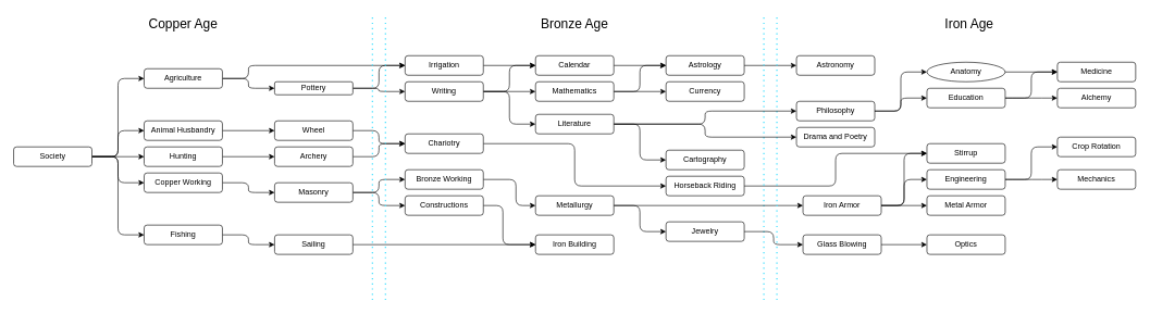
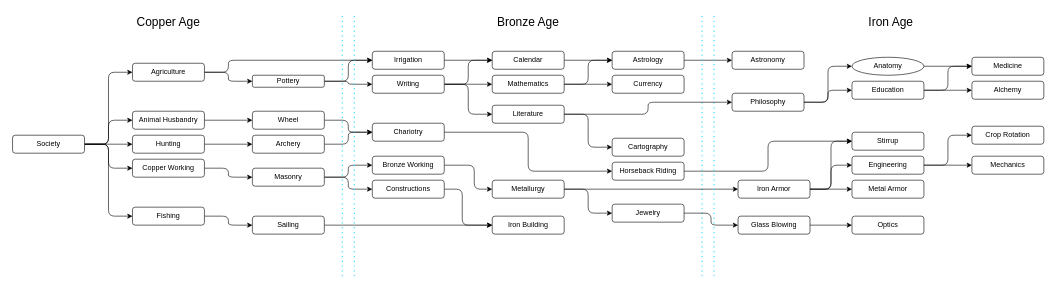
  <mxCell id="0" />
  <mxCell id="1" parent="0" />
  <mxCell id="2" style="edgeStyle=orthogonalEdgeStyle;rounded=1;orthogonalLoop=1;jettySize=auto;html=1;entryX=0;entryY=0.5;entryDx=0;entryDy=0;curved=0;" edge="1" parent="1" source="4" target="13"><mxGeometry relative="1" as="geometry" /></mxCell>
  <mxCell id="3" style="edgeStyle=orthogonalEdgeStyle;curved=0;rounded=1;orthogonalLoop=1;jettySize=auto;html=1;entryX=0;entryY=0.5;entryDx=0;entryDy=0;" edge="1" parent="1" source="4" target="51"><mxGeometry relative="1" as="geometry"><Array as="points"><mxPoint x="380" y="120" /><mxPoint x="380" y="100" /></Array></mxGeometry></mxCell>
  <mxCell id="4" value="Agricultu&lt;span style=&quot;background-color: transparent; color: light-dark(rgb(0, 0, 0), rgb(255, 255, 255));&quot;&gt;re&lt;/span&gt;" style="rounded=1;whiteSpace=wrap;html=1;" vertex="1" parent="1"><mxGeometry x="220" y="105" width="120" height="30" as="geometry" /></mxCell>
  <mxCell id="5" style="edgeStyle=orthogonalEdgeStyle;rounded=1;orthogonalLoop=1;jettySize=auto;html=1;exitX=1;exitY=0.5;exitDx=0;exitDy=0;entryX=0;entryY=0.5;entryDx=0;entryDy=0;curved=0;" edge="1" parent="1" source="6" target="15"><mxGeometry relative="1" as="geometry" /></mxCell>
  <mxCell id="6" value="Animal H&lt;span style=&quot;background-color: transparent; color: light-dark(rgb(0, 0, 0), rgb(255, 255, 255));&quot;&gt;usbandry&lt;/span&gt;" style="rounded=1;whiteSpace=wrap;html=1;" vertex="1" parent="1"><mxGeometry x="220" y="185" width="120" height="30" as="geometry" /></mxCell>
  <mxCell id="7" style="edgeStyle=orthogonalEdgeStyle;rounded=1;orthogonalLoop=1;jettySize=auto;html=1;entryX=0;entryY=0.5;entryDx=0;entryDy=0;curved=0;" edge="1" parent="1" source="8" target="20"><mxGeometry relative="1" as="geometry" /></mxCell>
  <mxCell id="8" value="Fishing" style="rounded=1;whiteSpace=wrap;html=1;" vertex="1" parent="1"><mxGeometry x="220" y="345" width="120" height="30" as="geometry" /></mxCell>
  <mxCell id="9" style="edgeStyle=orthogonalEdgeStyle;rounded=1;orthogonalLoop=1;jettySize=auto;html=1;entryX=0;entryY=0.5;entryDx=0;entryDy=0;curved=0;" edge="1" parent="1" source="10" target="22"><mxGeometry relative="1" as="geometry" /></mxCell>
  <mxCell id="10" value="Hunting" style="rounded=1;whiteSpace=wrap;html=1;" vertex="1" parent="1"><mxGeometry x="220" y="225" width="120" height="30" as="geometry" /></mxCell>
  <mxCell id="11" style="edgeStyle=orthogonalEdgeStyle;curved=0;rounded=1;orthogonalLoop=1;jettySize=auto;html=1;entryX=0;entryY=0.5;entryDx=0;entryDy=0;" edge="1" parent="1" source="13" target="26"><mxGeometry relative="1" as="geometry" /></mxCell>
  <mxCell id="12" style="edgeStyle=orthogonalEdgeStyle;curved=0;rounded=1;orthogonalLoop=1;jettySize=auto;html=1;entryX=0;entryY=0.5;entryDx=0;entryDy=0;" edge="1" parent="1" source="13" target="51"><mxGeometry relative="1" as="geometry" /></mxCell>
  <mxCell id="13" value="Pottery" style="rounded=1;whiteSpace=wrap;html=1;" vertex="1" parent="1"><mxGeometry x="420" y="125" width="120" height="20" as="geometry" /></mxCell>
  <mxCell id="14" style="edgeStyle=orthogonalEdgeStyle;curved=0;rounded=1;orthogonalLoop=1;jettySize=auto;html=1;entryX=0;entryY=0.5;entryDx=0;entryDy=0;" edge="1" parent="1" source="15" target="28"><mxGeometry relative="1" as="geometry" /></mxCell>
  <mxCell id="15" value="Wheel" style="rounded=1;whiteSpace=wrap;html=1;" vertex="1" parent="1"><mxGeometry x="420" y="185" width="120" height="30" as="geometry" /></mxCell>
  <mxCell id="16" style="edgeStyle=orthogonalEdgeStyle;curved=0;rounded=1;orthogonalLoop=1;jettySize=auto;html=1;entryX=0;entryY=0.5;entryDx=0;entryDy=0;" edge="1" parent="1" source="18" target="30"><mxGeometry relative="1" as="geometry" /></mxCell>
  <mxCell id="17" style="edgeStyle=orthogonalEdgeStyle;curved=0;rounded=1;orthogonalLoop=1;jettySize=auto;html=1;entryX=0;entryY=0.5;entryDx=0;entryDy=0;" edge="1" parent="1" source="18" target="32"><mxGeometry relative="1" as="geometry" /></mxCell>
  <mxCell id="18" value="Masonry&lt;span style=&quot;color: rgba(0, 0, 0, 0); font-family: monospace; font-size: 0px; text-align: start; text-wrap-mode: nowrap;&quot;&gt;%3CmxGraphModel%3E%3Croot%3E%3CmxCell%20id%3D%220%22%2F%3E%3CmxCell%20id%3D%221%22%20parent%3D%220%22%2F%3E%3CmxCell%20id%3D%222%22%20value%3D%22Pottery%22%20style%3D%22rounded%3D1%3BwhiteSpace%3Dwrap%3Bhtml%3D1%3B%22%20vertex%3D%221%22%20parent%3D%221%22%3E%3CmxGeometry%20x%3D%22300%22%20y%3D%22560%22%20width%3D%22110%22%20height%3D%2230%22%20as%3D%22geometry%22%2F%3E%3C%2FmxCell%3E%3C%2Froot%3E%3C%2FmxGraphModel%3E&lt;/span&gt;&lt;span style=&quot;color: rgba(0, 0, 0, 0); font-family: monospace; font-size: 0px; text-align: start; text-wrap-mode: nowrap;&quot;&gt;%3CmxGraphModel%3E%3Croot%3E%3CmxCell%20id%3D%220%22%2F%3E%3CmxCell%20id%3D%221%22%20parent%3D%220%22%2F%3E%3CmxCell%20id%3D%222%22%20value%3D%22Pottery%22%20style%3D%22rounded%3D1%3BwhiteSpace%3Dwrap%3Bhtml%3D1%3B%22%20vertex%3D%221%22%20parent%3D%221%22%3E%3CmxGeometry%20x%3D%22300%22%20y%3D%22560%22%20width%3D%22110%22%20height%3D%2230%22%20as%3D%22geometry%22%2F%3E%3C%2FmxCell%3E%3C%2Froot%3E%3C%2FmxGraphModel%3E&lt;/span&gt;" style="rounded=1;whiteSpace=wrap;html=1;" vertex="1" parent="1"><mxGeometry x="420" y="280" width="120" height="30" as="geometry" /></mxCell>
  <mxCell id="19" style="edgeStyle=orthogonalEdgeStyle;curved=0;rounded=1;orthogonalLoop=1;jettySize=auto;html=1;entryX=0;entryY=0.5;entryDx=0;entryDy=0;" edge="1" parent="1" source="20" target="43"><mxGeometry relative="1" as="geometry" /></mxCell>
  <mxCell id="20" value="Sailing&lt;span style=&quot;color: rgba(0, 0, 0, 0); font-family: monospace; font-size: 0px; text-align: start; text-wrap-mode: nowrap;&quot;&gt;%3CmxGraphModel%3E%3Croot%3E%3CmxCell%20id%3D%220%22%2F%3E%3CmxCell%20id%3D%221%22%20parent%3D%220%22%2F%3E%3CmxCell%20id%3D%222%22%20value%3D%22Masonry%26lt%3Bspan%20style%3D%26quot%3Bcolor%3A%20rgba(0%2C%200%2C%200%2C%200)%3B%20font-family%3A%20monospace%3B%20font-size%3A%200px%3B%20text-align%3A%20start%3B%20text-wrap-mode%3A%20nowrap%3B%26quot%3B%26gt%3B%253CmxGraphModel%253E%253Croot%253E%253CmxCell%2520id%253D%25220%2522%252F%253E%253CmxCell%2520id%253D%25221%2522%2520parent%253D%25220%2522%252F%253E%253CmxCell%2520id%253D%25222%2522%2520value%253D%2522Pottery%2522%2520style%253D%2522rounded%253D1%253BwhiteSpace%253Dwrap%253Bhtml%253D1%253B%2522%2520vertex%253D%25221%2522%2520parent%253D%25221%2522%253E%253CmxGeometry%2520x%253D%2522300%2522%2520y%253D%2522560%2522%2520width%253D%2522110%2522%2520height%253D%252230%2522%2520as%253D%2522geometry%2522%252F%253E%253C%252FmxCell%253E%253C%252Froot%253E%253C%252FmxGraphModel%253E%26lt%3B%2Fspan%26gt%3B%26lt%3Bspan%20style%3D%26quot%3Bcolor%3A%20rgba(0%2C%200%2C%200%2C%200)%3B%20font-family%3A%20monospace%3B%20font-size%3A%200px%3B%20text-align%3A%20start%3B%20text-wrap-mode%3A%20nowrap%3B%26quot%3B%26gt%3B%253CmxGraphModel%253E%253Croot%253E%253CmxCell%2520id%253D%25220%2522%252F%253E%253CmxCell%2520id%253D%25221%2522%2520parent%253D%25220%2522%252F%253E%253CmxCell%2520id%253D%25222%2522%2520value%253D%2522Pottery%2522%2520style%253D%2522rounded%253D1%253BwhiteSpace%253Dwrap%253Bhtml%253D1%253B%2522%2520vertex%253D%25221%2522%2520parent%253D%25221%2522%253E%253CmxGeometry%2520x%253D%2522300%2522%2520y%253D%2522560%2522%2520width%253D%2522110%2522%2520height%253D%252230%2522%2520as%253D%2522geometry%2522%252F%253E%253C%252FmxCell%253E%253C%252Froot%253E%253C%252FmxGraphModel%253E%26lt%3B%2Fspan%26gt%3B%22%20style%3D%22rounded%3D1%3BwhiteSpace%3Dwrap%3Bhtml%3D1%3B%22%20vertex%3D%221%22%20parent%3D%221%22%3E%3CmxGeometry%20x%3D%22290%22%20y%3D%22660%22%20width%3D%22110%22%20height%3D%2230%22%20as%3D%22geometry%22%2F%3E%3C%2FmxCell%3E%3C%2Froot%3E%3C%2FmxGraphModel%3E&lt;/span&gt;" style="rounded=1;whiteSpace=wrap;html=1;" vertex="1" parent="1"><mxGeometry x="420" y="360" width="120" height="30" as="geometry" /></mxCell>
  <mxCell id="21" style="edgeStyle=orthogonalEdgeStyle;curved=0;rounded=1;orthogonalLoop=1;jettySize=auto;html=1;entryX=0;entryY=0.5;entryDx=0;entryDy=0;" edge="1" parent="1" source="22" target="28"><mxGeometry relative="1" as="geometry" /></mxCell>
  <mxCell id="22" value="Archery" style="rounded=1;whiteSpace=wrap;html=1;" vertex="1" parent="1"><mxGeometry x="420" y="225" width="120" height="30" as="geometry" /></mxCell>
  <mxCell id="23" style="edgeStyle=orthogonalEdgeStyle;curved=0;rounded=1;orthogonalLoop=1;jettySize=auto;html=1;entryX=0;entryY=0.5;entryDx=0;entryDy=0;" edge="1" parent="1" source="26" target="34"><mxGeometry relative="1" as="geometry" /></mxCell>
  <mxCell id="24" style="edgeStyle=orthogonalEdgeStyle;curved=0;rounded=1;orthogonalLoop=1;jettySize=auto;html=1;entryX=0;entryY=0.5;entryDx=0;entryDy=0;" edge="1" parent="1" source="26" target="37"><mxGeometry relative="1" as="geometry" /></mxCell>
  <mxCell id="25" style="edgeStyle=orthogonalEdgeStyle;curved=0;rounded=1;orthogonalLoop=1;jettySize=auto;html=1;entryX=0;entryY=0.5;entryDx=0;entryDy=0;" edge="1" parent="1" source="26" target="65"><mxGeometry relative="1" as="geometry" /></mxCell>
  <mxCell id="26" value="Writing" style="rounded=1;whiteSpace=wrap;html=1;" vertex="1" parent="1"><mxGeometry x="620" y="125" width="120" height="30" as="geometry" /></mxCell>
  <mxCell id="27" style="edgeStyle=orthogonalEdgeStyle;curved=0;rounded=1;orthogonalLoop=1;jettySize=auto;html=1;entryX=0;entryY=0.5;entryDx=0;entryDy=0;" edge="1" parent="1" source="28" target="39"><mxGeometry relative="1" as="geometry" /></mxCell>
  <mxCell id="28" value="Chariotry" style="rounded=1;whiteSpace=wrap;html=1;" vertex="1" parent="1"><mxGeometry x="620" y="205" width="120" height="30" as="geometry" /></mxCell>
  <mxCell id="29" style="edgeStyle=orthogonalEdgeStyle;curved=0;rounded=1;orthogonalLoop=1;jettySize=auto;html=1;entryX=0;entryY=0.5;entryDx=0;entryDy=0;" edge="1" parent="1" source="30" target="48"><mxGeometry relative="1" as="geometry"><Array as="points"><mxPoint x="790" y="275" /><mxPoint x="790" y="315" /></Array></mxGeometry></mxCell>
  <mxCell id="30" value="Bronze Working" style="rounded=1;whiteSpace=wrap;html=1;" vertex="1" parent="1"><mxGeometry x="620" y="260" width="120" height="30" as="geometry" /></mxCell>
  <mxCell id="31" style="edgeStyle=orthogonalEdgeStyle;curved=0;rounded=1;orthogonalLoop=1;jettySize=auto;html=1;entryX=0;entryY=0.5;entryDx=0;entryDy=0;" edge="1" parent="1" source="32" target="43"><mxGeometry relative="1" as="geometry"><Array as="points"><mxPoint x="770" y="315" /><mxPoint x="770" y="375" /></Array></mxGeometry></mxCell>
  <mxCell id="32" value="Constructions" style="rounded=1;whiteSpace=wrap;html=1;" vertex="1" parent="1"><mxGeometry x="620" y="300" width="120" height="30" as="geometry" /></mxCell>
  <mxCell id="33" style="edgeStyle=orthogonalEdgeStyle;curved=0;rounded=1;orthogonalLoop=1;jettySize=auto;html=1;entryX=0;entryY=0.5;entryDx=0;entryDy=0;" edge="1" parent="1" source="34" target="41"><mxGeometry relative="1" as="geometry" /></mxCell>
  <mxCell id="34" value="Calendar" style="rounded=1;whiteSpace=wrap;html=1;" vertex="1" parent="1"><mxGeometry x="820" y="85" width="120" height="30" as="geometry" /></mxCell>
  <mxCell id="35" style="edgeStyle=orthogonalEdgeStyle;curved=0;rounded=1;orthogonalLoop=1;jettySize=auto;html=1;entryX=0;entryY=0.5;entryDx=0;entryDy=0;" edge="1" parent="1" source="37" target="41"><mxGeometry relative="1" as="geometry" /></mxCell>
  <mxCell id="36" style="edgeStyle=orthogonalEdgeStyle;curved=0;rounded=1;orthogonalLoop=1;jettySize=auto;html=1;entryX=0;entryY=0.5;entryDx=0;entryDy=0;" edge="1" parent="1" source="37" target="42"><mxGeometry relative="1" as="geometry" /></mxCell>
  <mxCell id="37" value="Mathematics" style="rounded=1;whiteSpace=wrap;html=1;" vertex="1" parent="1"><mxGeometry x="820" y="125" width="120" height="30" as="geometry" /></mxCell>
  <mxCell id="38" style="edgeStyle=orthogonalEdgeStyle;curved=0;rounded=1;orthogonalLoop=1;jettySize=auto;html=1;entryX=0;entryY=0.5;entryDx=0;entryDy=0;" edge="1" parent="1" source="39" target="75"><mxGeometry relative="1" as="geometry" /></mxCell>
  <mxCell id="39" value="Horseback Riding" style="rounded=1;whiteSpace=wrap;html=1;" vertex="1" parent="1"><mxGeometry x="1020" y="270" width="120" height="30" as="geometry" /></mxCell>
  <mxCell id="40" style="edgeStyle=orthogonalEdgeStyle;curved=0;rounded=1;orthogonalLoop=1;jettySize=auto;html=1;entryX=0;entryY=0.5;entryDx=0;entryDy=0;" edge="1" parent="1" source="41" target="76"><mxGeometry relative="1" as="geometry" /></mxCell>
  <mxCell id="41" value="Astrology" style="rounded=1;whiteSpace=wrap;html=1;" vertex="1" parent="1"><mxGeometry x="1020" y="85" width="120" height="30" as="geometry" /></mxCell>
  <mxCell id="42" value="Currency" style="rounded=1;whiteSpace=wrap;html=1;" vertex="1" parent="1"><mxGeometry x="1020" y="125" width="120" height="30" as="geometry" /></mxCell>
  <mxCell id="43" value="Iron Building" style="rounded=1;whiteSpace=wrap;html=1;" vertex="1" parent="1"><mxGeometry x="820" y="360" width="120" height="30" as="geometry" /></mxCell>
  <mxCell id="44" value="" style="endArrow=none;dashed=1;html=1;dashPattern=1 3;strokeWidth=2;rounded=0;curved=1;strokeColor=#3FDFFF;" edge="1" parent="1"><mxGeometry width="50" height="50" relative="1" as="geometry"><mxPoint x="570" y="460" as="sourcePoint" /><mxPoint x="570" y="20" as="targetPoint" /></mxGeometry></mxCell>
  <mxCell id="45" value="" style="endArrow=none;dashed=1;html=1;dashPattern=1 3;strokeWidth=2;rounded=0;curved=1;strokeColor=#3FDFFF;" edge="1" parent="1"><mxGeometry width="50" height="50" relative="1" as="geometry"><mxPoint x="1170" y="460" as="sourcePoint" /><mxPoint x="1170" y="20" as="targetPoint" /></mxGeometry></mxCell>
  <mxCell id="46" style="edgeStyle=orthogonalEdgeStyle;curved=0;rounded=1;orthogonalLoop=1;jettySize=auto;html=1;entryX=0;entryY=0.5;entryDx=0;entryDy=0;" edge="1" parent="1" source="48" target="74"><mxGeometry relative="1" as="geometry" /></mxCell>
  <mxCell id="47" style="edgeStyle=orthogonalEdgeStyle;curved=0;rounded=1;orthogonalLoop=1;jettySize=auto;html=1;entryX=0;entryY=0.5;entryDx=0;entryDy=0;" edge="1" parent="1" source="48" target="72"><mxGeometry relative="1" as="geometry" /></mxCell>
  <mxCell id="48" value="Metallurgy" style="rounded=1;whiteSpace=wrap;html=1;" vertex="1" parent="1"><mxGeometry x="820" y="300" width="120" height="30" as="geometry" /></mxCell>
  <mxCell id="49" value="Cartography" style="rounded=1;whiteSpace=wrap;html=1;" vertex="1" parent="1"><mxGeometry x="1020" y="230" width="120" height="30" as="geometry" /></mxCell>
  <mxCell id="50" style="edgeStyle=orthogonalEdgeStyle;curved=0;rounded=1;orthogonalLoop=1;jettySize=auto;html=1;entryX=0;entryY=0.5;entryDx=0;entryDy=0;" edge="1" parent="1" source="51" target="34"><mxGeometry relative="1" as="geometry" /></mxCell>
  <mxCell id="51" value="Irrigation" style="rounded=1;whiteSpace=wrap;html=1;" vertex="1" parent="1"><mxGeometry x="620" y="85" width="120" height="30" as="geometry" /></mxCell>
  <mxCell id="52" style="edgeStyle=orthogonalEdgeStyle;curved=0;rounded=1;orthogonalLoop=1;jettySize=auto;html=1;entryX=0;entryY=0.5;entryDx=0;entryDy=0;" edge="1" parent="1" source="53" target="18"><mxGeometry relative="1" as="geometry" /></mxCell>
  <mxCell id="53" value="Copper Working" style="rounded=1;whiteSpace=wrap;html=1;" vertex="1" parent="1"><mxGeometry x="220" y="265" width="120" height="30" as="geometry" /></mxCell>
  <mxCell id="54" style="edgeStyle=orthogonalEdgeStyle;curved=0;rounded=1;orthogonalLoop=1;jettySize=auto;html=1;entryX=0;entryY=0.5;entryDx=0;entryDy=0;" edge="1" parent="1" source="59" target="4"><mxGeometry relative="1" as="geometry" /></mxCell>
  <mxCell id="55" style="edgeStyle=orthogonalEdgeStyle;curved=0;rounded=1;orthogonalLoop=1;jettySize=auto;html=1;entryX=0;entryY=0.5;entryDx=0;entryDy=0;" edge="1" parent="1" source="59" target="6"><mxGeometry relative="1" as="geometry" /></mxCell>
  <mxCell id="56" style="edgeStyle=orthogonalEdgeStyle;curved=0;rounded=1;orthogonalLoop=1;jettySize=auto;html=1;entryX=0;entryY=0.5;entryDx=0;entryDy=0;" edge="1" parent="1" source="59" target="53"><mxGeometry relative="1" as="geometry" /></mxCell>
  <mxCell id="57" style="edgeStyle=orthogonalEdgeStyle;curved=0;rounded=1;orthogonalLoop=1;jettySize=auto;html=1;entryX=0;entryY=0.5;entryDx=0;entryDy=0;" edge="1" parent="1" source="59" target="10"><mxGeometry relative="1" as="geometry" /></mxCell>
  <mxCell id="58" style="edgeStyle=orthogonalEdgeStyle;curved=0;rounded=1;orthogonalLoop=1;jettySize=auto;html=1;entryX=0;entryY=0.5;entryDx=0;entryDy=0;" edge="1" parent="1" source="59" target="8"><mxGeometry relative="1" as="geometry" /></mxCell>
  <mxCell id="59" value="Society" style="rounded=1;whiteSpace=wrap;html=1;" vertex="1" parent="1"><mxGeometry y="225" width="120" height="30" as="geometry" x="20" /></mxCell>
  <mxCell id="60" value="" style="endArrow=none;dashed=1;html=1;dashPattern=1 3;strokeWidth=2;rounded=0;curved=1;strokeColor=#3FDFFF;" edge="1" parent="1"><mxGeometry width="50" height="50" relative="1" as="geometry"><mxPoint x="590" y="460" as="sourcePoint" /><mxPoint x="590" y="20" as="targetPoint" /></mxGeometry></mxCell>
  <mxCell id="61" value="" style="endArrow=none;dashed=1;html=1;dashPattern=1 3;strokeWidth=2;rounded=0;curved=1;strokeColor=#3FDFFF;" edge="1" parent="1"><mxGeometry width="50" height="50" relative="1" as="geometry"><mxPoint x="1190" y="460" as="sourcePoint" /><mxPoint x="1190" y="20" as="targetPoint" /></mxGeometry></mxCell>
  <mxCell id="62" style="edgeStyle=orthogonalEdgeStyle;curved=0;rounded=1;orthogonalLoop=1;jettySize=auto;html=1;entryX=0;entryY=0.5;entryDx=0;entryDy=0;" edge="1" parent="1" source="65" target="49"><mxGeometry relative="1" as="geometry" /></mxCell>
  <mxCell id="63" style="edgeStyle=orthogonalEdgeStyle;curved=0;rounded=1;orthogonalLoop=1;jettySize=auto;html=1;entryX=0;entryY=0.5;entryDx=0;entryDy=0;" edge="1" parent="1" source="65" target="79"><mxGeometry relative="1" as="geometry" /></mxCell>
- <mxCell id="64" style="edgeStyle=orthogonalEdgeStyle;curved=0;rounded=1;orthogonalLoop=1;jettySize=auto;html=1;entryX=0;entryY=0.5;entryDx=0;entryDy=0;" edge="1" parent="1" source="65" target="90"><mxGeometry relative="1" as="geometry" /></mxCell>
  <mxCell id="65" value="Literature" style="rounded=1;whiteSpace=wrap;html=1;" vertex="1" parent="1"><mxGeometry x="820" y="175" width="120" height="30" as="geometry" /></mxCell>
  <mxCell id="66" value="&lt;font style=&quot;font-size: 20px;&quot;&gt;Copper Age&lt;/font&gt;" style="text;html=1;align=center;verticalAlign=middle;whiteSpace=wrap;rounded=0;" vertex="1" parent="1"><mxGeometry x="215" y="20" width="130" height="30" as="geometry" /></mxCell>
  <mxCell id="67" value="&lt;font style=&quot;font-size: 20px;&quot;&gt;Bronze Age&lt;/font&gt;" style="text;html=1;align=center;verticalAlign=middle;whiteSpace=wrap;rounded=0;" vertex="1" parent="1"><mxGeometry x="815" y="20" width="130" height="30" as="geometry" /></mxCell>
  <mxCell id="68" value="&lt;font style=&quot;font-size: 20px;&quot;&gt;Iron Age&lt;/font&gt;" style="text;html=1;align=center;verticalAlign=middle;whiteSpace=wrap;rounded=0;" vertex="1" parent="1"><mxGeometry x="1420" y="20" width="130" height="30" as="geometry" /></mxCell>
  <mxCell id="69" style="edgeStyle=orthogonalEdgeStyle;curved=0;rounded=1;orthogonalLoop=1;jettySize=auto;html=1;entryX=0;entryY=0.5;entryDx=0;entryDy=0;" edge="1" parent="1" source="72" target="75"><mxGeometry relative="1" as="geometry" /></mxCell>
  <mxCell id="70" style="edgeStyle=orthogonalEdgeStyle;curved=0;rounded=1;orthogonalLoop=1;jettySize=auto;html=1;entryX=0;entryY=0.5;entryDx=0;entryDy=0;" edge="1" parent="1" source="72" target="82"><mxGeometry relative="1" as="geometry" /></mxCell>
  <mxCell id="71" style="edgeStyle=orthogonalEdgeStyle;curved=0;rounded=1;orthogonalLoop=1;jettySize=auto;html=1;entryX=0;entryY=0.5;entryDx=0;entryDy=0;" edge="1" parent="1" source="72" target="89"><mxGeometry relative="1" as="geometry" /></mxCell>
  <mxCell id="72" value="Iron Armor" style="rounded=1;whiteSpace=wrap;html=1;" vertex="1" parent="1"><mxGeometry x="1230" y="300" width="120" height="30" as="geometry" /></mxCell>
  <mxCell id="73" style="edgeStyle=orthogonalEdgeStyle;curved=0;rounded=1;orthogonalLoop=1;jettySize=auto;html=1;entryX=0;entryY=0.5;entryDx=0;entryDy=0;" edge="1" parent="1" source="74" target="92"><mxGeometry relative="1" as="geometry" /></mxCell>
  <mxCell id="74" value="Jewelry" style="rounded=1;whiteSpace=wrap;html=1;" vertex="1" parent="1"><mxGeometry x="1020" y="340" width="120" height="30" as="geometry" /></mxCell>
  <mxCell id="75" value="Stirrup" style="rounded=1;whiteSpace=wrap;html=1;" vertex="1" parent="1"><mxGeometry x="1420" y="220" width="120" height="30" as="geometry" /></mxCell>
  <mxCell id="76" value="Astronomy" style="rounded=1;whiteSpace=wrap;html=1;" vertex="1" parent="1"><mxGeometry x="1220" y="85" width="120" height="30" as="geometry" /></mxCell>
  <mxCell id="77" style="edgeStyle=orthogonalEdgeStyle;curved=0;rounded=1;orthogonalLoop=1;jettySize=auto;html=1;entryX=0;entryY=0.5;entryDx=0;entryDy=0;" edge="1" parent="1" source="79" target="88"><mxGeometry relative="1" as="geometry" /></mxCell>
  <mxCell id="78" style="edgeStyle=orthogonalEdgeStyle;curved=0;rounded=1;orthogonalLoop=1;jettySize=auto;html=1;entryX=0;entryY=0.5;entryDx=0;entryDy=0;" edge="1" parent="1" source="79" target="85"><mxGeometry relative="1" as="geometry" /></mxCell>
  <mxCell id="79" value="Philosophy" style="rounded=1;whiteSpace=wrap;html=1;" vertex="1" parent="1"><mxGeometry x="1220" y="155" width="120" height="30" as="geometry" /></mxCell>
  <mxCell id="80" style="edgeStyle=orthogonalEdgeStyle;curved=1;rounded=0;orthogonalLoop=1;jettySize=auto;html=1;entryX=0;entryY=0.5;entryDx=0;entryDy=0;" edge="1" parent="1" source="82" target="93"><mxGeometry relative="1" as="geometry" /></mxCell>
  <mxCell id="81" style="edgeStyle=orthogonalEdgeStyle;curved=0;rounded=1;orthogonalLoop=1;jettySize=auto;html=1;entryX=0;entryY=0.5;entryDx=0;entryDy=0;" edge="1" parent="1" source="82" target="95"><mxGeometry relative="1" as="geometry" /></mxCell>
  <mxCell id="82" value="Engineering" style="rounded=1;whiteSpace=wrap;html=1;" vertex="1" parent="1"><mxGeometry x="1420" y="260" width="120" height="30" as="geometry" /></mxCell>
  <mxCell id="83" value="Medicine" style="rounded=1;whiteSpace=wrap;html=1;" vertex="1" parent="1"><mxGeometry x="1620" y="95" width="120" height="30" as="geometry" /></mxCell>
  <mxCell id="84" style="edgeStyle=orthogonalEdgeStyle;curved=0;rounded=1;orthogonalLoop=1;jettySize=auto;html=1;entryX=0;entryY=0.5;entryDx=0;entryDy=0;" edge="1" parent="1" source="85" target="83"><mxGeometry relative="1" as="geometry" /></mxCell>
  <mxCell id="85" value="Anatomy" style="ellipse;whiteSpace=wrap;html=1;" vertex="1" parent="1"><mxGeometry x="1420" y="95" width="120" height="30" as="geometry" /></mxCell>
  <mxCell id="86" style="edgeStyle=orthogonalEdgeStyle;curved=1;rounded=0;orthogonalLoop=1;jettySize=auto;html=1;entryX=0;entryY=0.5;entryDx=0;entryDy=0;" edge="1" parent="1" source="88" target="96"><mxGeometry relative="1" as="geometry" /></mxCell>
  <mxCell id="87" style="edgeStyle=orthogonalEdgeStyle;curved=0;rounded=1;orthogonalLoop=1;jettySize=auto;html=1;entryX=0;entryY=0.5;entryDx=0;entryDy=0;" edge="1" parent="1" source="88" target="83"><mxGeometry relative="1" as="geometry" /></mxCell>
  <mxCell id="88" value="Education" style="rounded=1;whiteSpace=wrap;html=1;" vertex="1" parent="1"><mxGeometry x="1420" y="135" width="120" height="30" as="geometry" /></mxCell>
  <mxCell id="89" value="Metal Armor" style="rounded=1;whiteSpace=wrap;html=1;" vertex="1" parent="1"><mxGeometry x="1420" y="300" width="120" height="30" as="geometry" /></mxCell>
- <mxCell id="90" value="Drama and Poetry" style="rounded=1;whiteSpace=wrap;html=1;" vertex="1" parent="1"><mxGeometry x="1220" y="195" width="120" height="30" as="geometry" /></mxCell>
  <mxCell id="91" style="edgeStyle=orthogonalEdgeStyle;curved=0;rounded=1;orthogonalLoop=1;jettySize=auto;html=1;entryX=0;entryY=0.5;entryDx=0;entryDy=0;" edge="1" parent="1" source="92" target="94"><mxGeometry relative="1" as="geometry" /></mxCell>
  <mxCell id="92" value="Glass Blowing" style="rounded=1;whiteSpace=wrap;html=1;" vertex="1" parent="1"><mxGeometry x="1230" y="360" width="120" height="30" as="geometry" /></mxCell>
  <mxCell id="93" value="Mechanics" style="rounded=1;whiteSpace=wrap;html=1;" vertex="1" parent="1"><mxGeometry x="1620" y="260" width="120" height="30" as="geometry" /></mxCell>
  <mxCell id="94" value="Optics" style="rounded=1;whiteSpace=wrap;html=1;" vertex="1" parent="1"><mxGeometry x="1420" y="360" width="120" height="30" as="geometry" /></mxCell>
  <mxCell id="95" value="Crop Rotation" style="rounded=1;whiteSpace=wrap;html=1;" vertex="1" parent="1"><mxGeometry x="1620" y="210" width="120" height="30" as="geometry" /></mxCell>
  <mxCell id="96" value="Alchemy" style="rounded=1;whiteSpace=wrap;html=1;" vertex="1" parent="1"><mxGeometry x="1620" y="135" width="120" height="30" as="geometry" /></mxCell>
